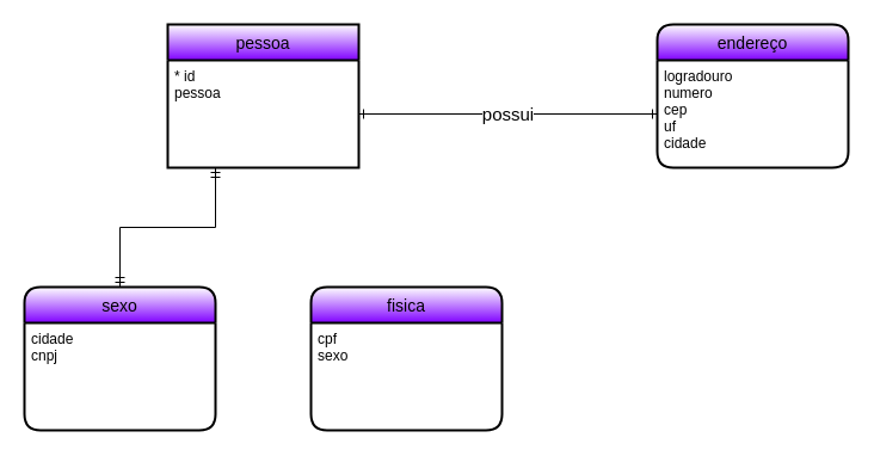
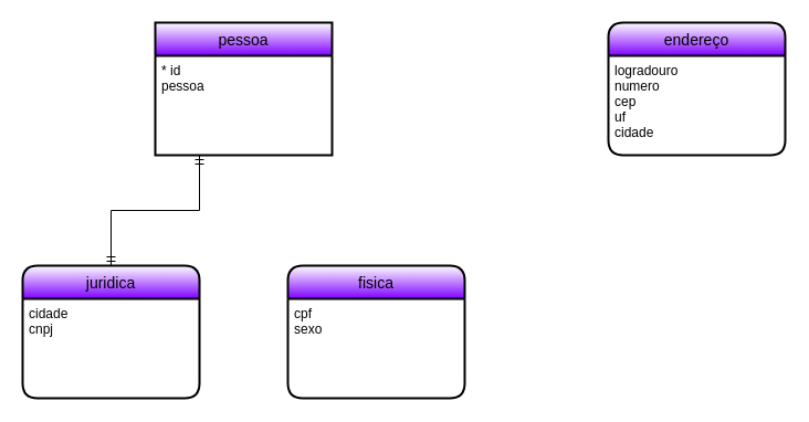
  <mxCell id="0" />
  <mxCell id="1" parent="0" />
  <mxCell id="2" value="fisica" style="swimlane;childLayout=stackLayout;horizontal=1;startSize=30;horizontalStack=0;rounded=1;fontSize=14;fontStyle=0;strokeWidth=2;resizeParent=0;resizeLast=1;shadow=0;dashed=0;align=center;gradientColor=#7F00FF;" vertex="1" parent="1"><mxGeometry x="260" y="240" width="160" height="120" as="geometry" /></mxCell>
  <mxCell id="3" value="cpf&#10;sexo" style="align=left;strokeColor=none;fillColor=none;spacingLeft=4;fontSize=12;verticalAlign=top;resizable=0;rotatable=0;part=1;" vertex="1" parent="2"><mxGeometry y="30" width="160" height="90" as="geometry" /></mxCell>
- <mxCell id="4" value="sexo" style="swimlane;childLayout=stackLayout;horizontal=1;startSize=30;horizontalStack=0;rounded=1;fontSize=14;fontStyle=0;strokeWidth=2;resizeParent=0;resizeLast=1;shadow=0;dashed=0;align=center;gradientColor=#7F00FF;" vertex="1" parent="1"><mxGeometry y="240" width="160" height="120" as="geometry" x="20" /></mxCell>
+ <mxCell id="4" value="juridica" style="swimlane;childLayout=stackLayout;horizontal=1;startSize=30;horizontalStack=0;rounded=1;fontSize=14;fontStyle=0;strokeWidth=2;resizeParent=0;resizeLast=1;shadow=0;dashed=0;align=center;gradientColor=#7F00FF;" vertex="1" parent="1"><mxGeometry y="240" width="160" height="120" as="geometry" x="20" /></mxCell>
  <mxCell id="5" value="cidade&#10;cnpj" style="align=left;strokeColor=none;fillColor=none;spacingLeft=4;fontSize=12;verticalAlign=top;resizable=0;rotatable=0;part=1;" vertex="1" parent="4"><mxGeometry y="30" width="160" height="90" as="geometry" /></mxCell>
  <mxCell id="6" value="pessoa" style="swimlane;childLayout=stackLayout;horizontal=1;startSize=30;horizontalStack=0;rounded=0;fontSize=14;fontStyle=0;strokeWidth=2;resizeParent=0;resizeLast=1;shadow=0;dashed=0;align=center;gradientColor=#7F00FF;" vertex="1" parent="1"><mxGeometry x="140" y="20" width="160" height="120" as="geometry" /></mxCell>
  <mxCell id="7" value="* id&#10;pessoa" style="align=left;strokeColor=none;fillColor=none;spacingLeft=4;fontSize=12;verticalAlign=top;resizable=0;rotatable=0;part=1;" vertex="1" parent="6"><mxGeometry y="30" width="160" height="90" as="geometry" /></mxCell>
  <mxCell id="8" value="endereço" style="swimlane;childLayout=stackLayout;horizontal=1;startSize=30;horizontalStack=0;rounded=1;fontSize=14;fontStyle=0;strokeWidth=2;resizeParent=0;resizeLast=1;shadow=0;dashed=0;align=center;gradientColor=#7F00FF;" vertex="1" parent="1"><mxGeometry x="550" y="20" width="160" height="120" as="geometry" /></mxCell>
  <mxCell id="9" value="logradouro&#10;numero&#10;cep&#10;uf&#10;cidade" style="align=left;strokeColor=none;fillColor=none;spacingLeft=4;fontSize=12;verticalAlign=top;resizable=0;rotatable=0;part=1;" vertex="1" parent="8"><mxGeometry y="30" width="160" height="90" as="geometry" /></mxCell>
  <mxCell id="10" style="edgeStyle=orthogonalEdgeStyle;rounded=0;orthogonalLoop=1;jettySize=auto;html=1;exitX=0.25;exitY=1;exitDx=0;exitDy=0;entryX=0.5;entryY=0;entryDx=0;entryDy=0;startArrow=ERmandOne;startFill=0;endArrow=ERmandOne;endFill=0;" edge="1" parent="1" source="7" target="4"><mxGeometry relative="1" as="geometry" /></mxCell>
- <mxCell id="11" value="possui" style="edgeStyle=orthogonalEdgeStyle;rounded=0;orthogonalLoop=1;jettySize=auto;html=1;exitX=1;exitY=0.5;exitDx=0;exitDy=0;entryX=0;entryY=0.5;entryDx=0;entryDy=0;startArrow=ERone;startFill=0;endArrow=ERone;endFill=0;fontSize=15;" edge="1" parent="1" source="7" target="9"><mxGeometry relative="1" as="geometry" /></mxCell>
